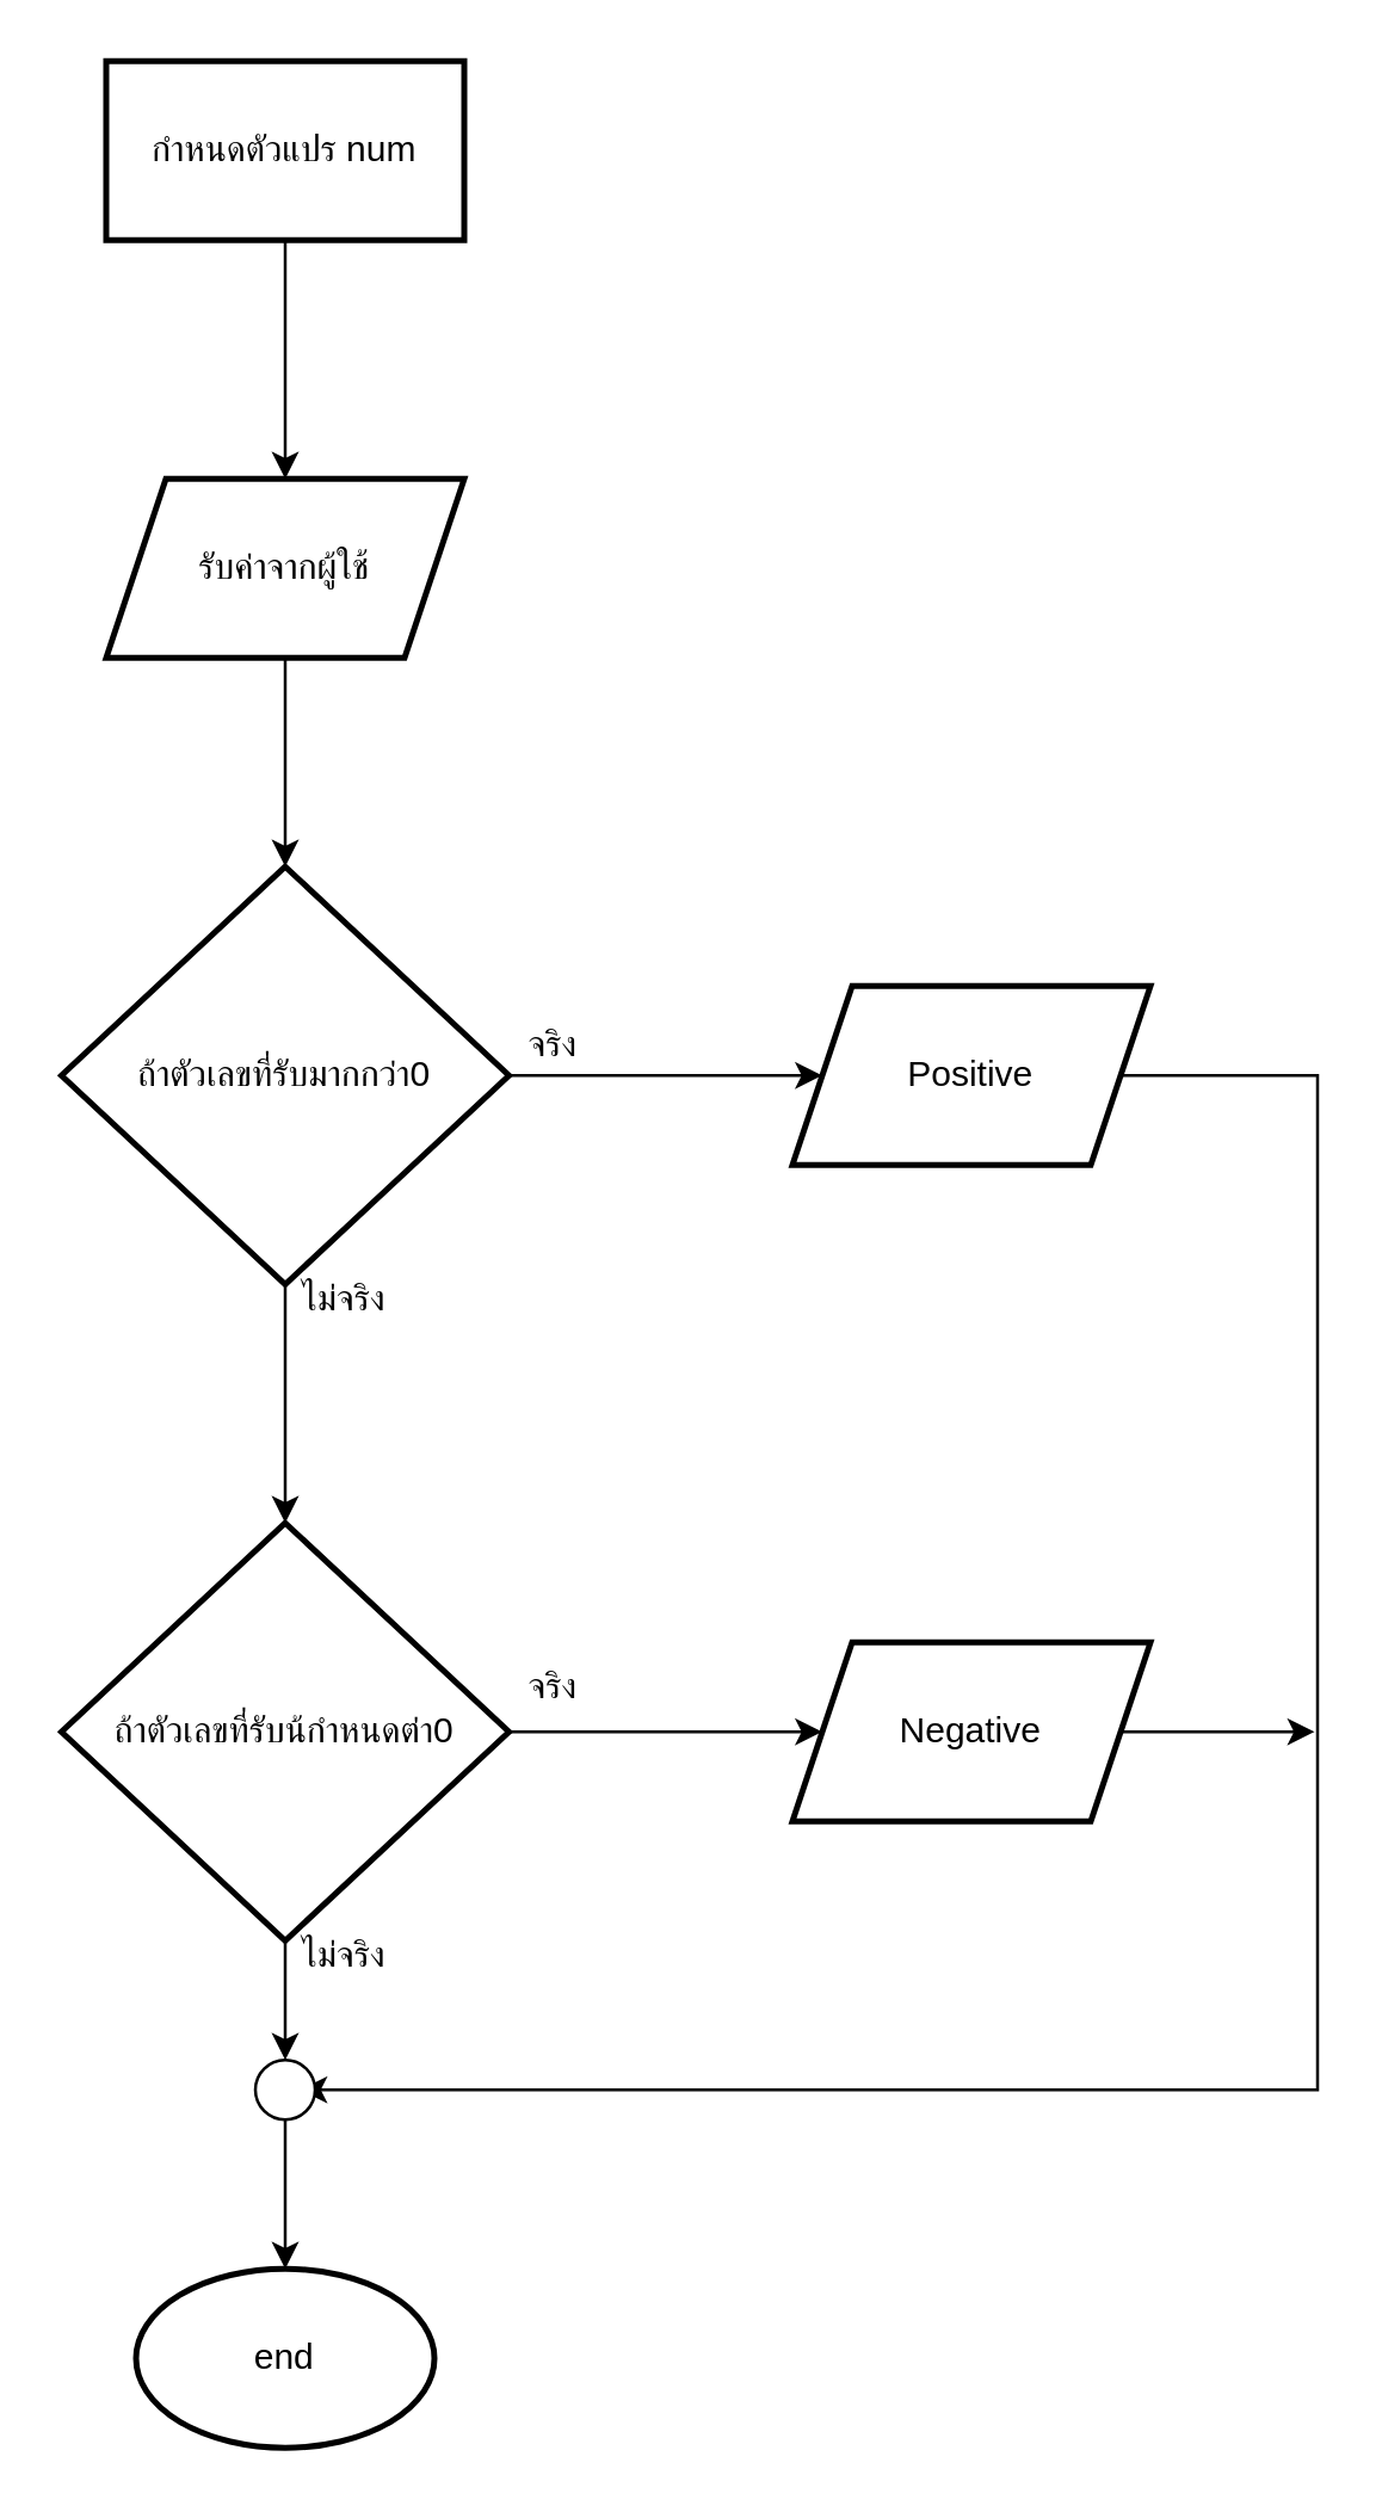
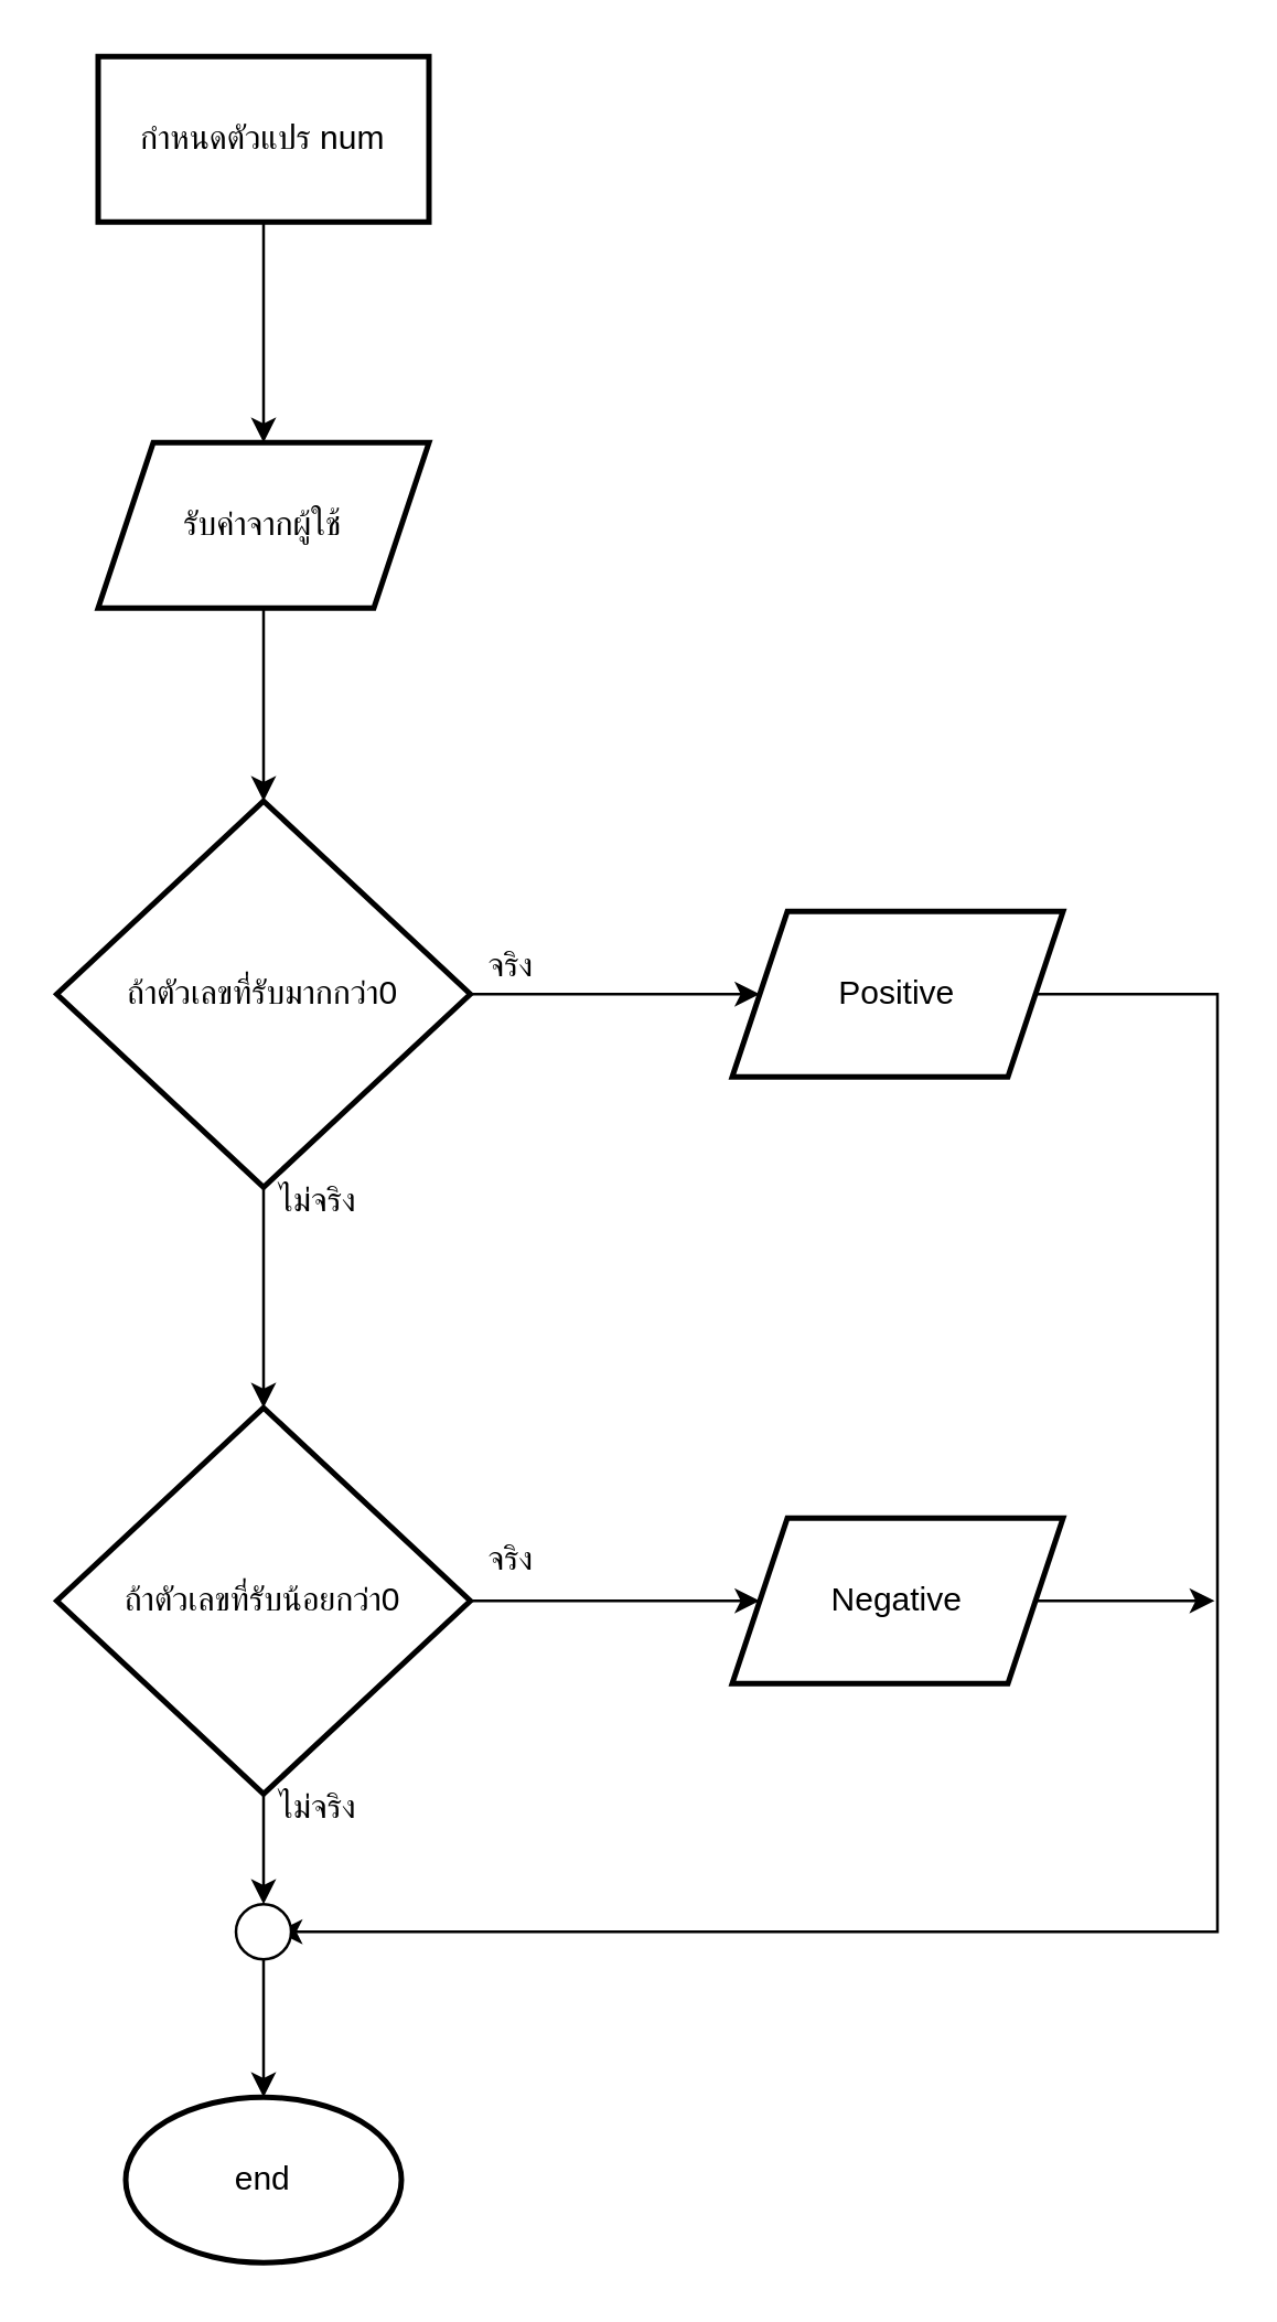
  <mxCell id="0" />
  <mxCell id="1" parent="0" />
  <mxCell id="2" value="" style="edgeStyle=orthogonalEdgeStyle;rounded=0;orthogonalLoop=1;jettySize=auto;html=1;" edge="1" parent="1" source="3" target="5"><mxGeometry relative="1" as="geometry" /></mxCell>
  <mxCell id="3" value="กำหนดตัวแปร num" style="whiteSpace=wrap;html=1;strokeWidth=2;" vertex="1" parent="1"><mxGeometry x="35" y="20" width="120" height="60" as="geometry" /></mxCell>
  <mxCell id="4" value="" style="edgeStyle=orthogonalEdgeStyle;rounded=0;orthogonalLoop=1;jettySize=auto;html=1;" edge="1" parent="1" source="5" target="8"><mxGeometry relative="1" as="geometry" /></mxCell>
  <mxCell id="5" value="รับค่าจากผู้ใช้" style="shape=parallelogram;perimeter=parallelogramPerimeter;whiteSpace=wrap;html=1;fixedSize=1;strokeWidth=2;" vertex="1" parent="1"><mxGeometry x="35" y="160" width="120" height="60" as="geometry" /></mxCell>
  <mxCell id="6" value="" style="edgeStyle=orthogonalEdgeStyle;rounded=0;orthogonalLoop=1;jettySize=auto;html=1;" edge="1" parent="1" source="8" target="10"><mxGeometry relative="1" as="geometry" /></mxCell>
  <mxCell id="7" value="" style="edgeStyle=orthogonalEdgeStyle;rounded=0;orthogonalLoop=1;jettySize=auto;html=1;" edge="1" parent="1" source="8" target="12"><mxGeometry relative="1" as="geometry" /></mxCell>
  <mxCell id="8" value="ถ้าตัวเลขที่รับมากกว่า0" style="rhombus;whiteSpace=wrap;html=1;strokeWidth=2;" vertex="1" parent="1"><mxGeometry x="20" y="290" width="150" height="140" as="geometry" /></mxCell>
  <mxCell id="9" style="edgeStyle=orthogonalEdgeStyle;rounded=0;orthogonalLoop=1;jettySize=auto;html=1;entryX=0.75;entryY=0.5;entryDx=0;entryDy=0;entryPerimeter=0;" edge="1" parent="1" source="10" target="20"><mxGeometry relative="1" as="geometry"><mxPoint x="110" y="700" as="targetPoint" /><Array as="points"><mxPoint x="441" y="360" /><mxPoint x="441" y="700" /></Array></mxGeometry></mxCell>
  <mxCell id="10" value="Positive" style="shape=parallelogram;perimeter=parallelogramPerimeter;whiteSpace=wrap;html=1;fixedSize=1;strokeWidth=2;" vertex="1" parent="1"><mxGeometry x="265" y="330" width="120" height="60" as="geometry" /></mxCell>
  <mxCell id="11" value="" style="edgeStyle=orthogonalEdgeStyle;rounded=0;orthogonalLoop=1;jettySize=auto;html=1;" edge="1" parent="1" source="12" target="14"><mxGeometry relative="1" as="geometry" /></mxCell>
- <mxCell id="12" value="ถ้าตัวเลขที่รับน้กำหนดต่า0" style="rhombus;whiteSpace=wrap;html=1;strokeWidth=2;" vertex="1" parent="1"><mxGeometry x="20" y="510" width="150" height="140" as="geometry" /></mxCell>
+ <mxCell id="12" value="ถ้าตัวเลขที่รับน้อยกว่า0" style="rhombus;whiteSpace=wrap;html=1;strokeWidth=2;" vertex="1" parent="1"><mxGeometry x="20" y="510" width="150" height="140" as="geometry" /></mxCell>
  <mxCell id="13" style="edgeStyle=orthogonalEdgeStyle;rounded=0;orthogonalLoop=1;jettySize=auto;html=1;" edge="1" parent="1" source="14"><mxGeometry relative="1" as="geometry"><mxPoint x="440" y="580" as="targetPoint" /></mxGeometry></mxCell>
  <mxCell id="14" value="Negative" style="shape=parallelogram;perimeter=parallelogramPerimeter;whiteSpace=wrap;html=1;fixedSize=1;strokeWidth=2;" vertex="1" parent="1"><mxGeometry x="265" y="550" width="120" height="60" as="geometry" /></mxCell>
  <mxCell id="15" value="end" style="strokeWidth=2;html=1;shape=mxgraph.flowchart.start_1;whiteSpace=wrap;" vertex="1" parent="1"><mxGeometry x="45" y="760" width="100" height="60" as="geometry" /></mxCell>
  <mxCell id="16" value="จริง" style="text;html=1;align=center;verticalAlign=middle;whiteSpace=wrap;rounded=0;" vertex="1" parent="1"><mxGeometry x="155" y="335" width="60" height="30" as="geometry" /></mxCell>
  <mxCell id="17" value="จริง" style="text;html=1;align=center;verticalAlign=middle;whiteSpace=wrap;rounded=0;" vertex="1" parent="1"><mxGeometry x="155" y="550" width="60" height="30" as="geometry" /></mxCell>
  <mxCell id="18" value="ไม่จริง" style="text;html=1;align=center;verticalAlign=middle;whiteSpace=wrap;rounded=0;" vertex="1" parent="1"><mxGeometry x="85" y="420" width="60" height="30" as="geometry" /></mxCell>
  <mxCell id="19" value="ไม่จริง" style="text;html=1;align=center;verticalAlign=middle;whiteSpace=wrap;rounded=0;" vertex="1" parent="1"><mxGeometry x="85" y="640" width="60" height="30" as="geometry" /></mxCell>
  <mxCell id="20" value="" style="verticalLabelPosition=bottom;verticalAlign=top;html=1;shape=mxgraph.flowchart.on-page_reference;" vertex="1" parent="1"><mxGeometry x="85" y="690" width="20" height="20" as="geometry" /></mxCell>
  <mxCell id="21" style="edgeStyle=orthogonalEdgeStyle;rounded=0;orthogonalLoop=1;jettySize=auto;html=1;entryX=0.5;entryY=0;entryDx=0;entryDy=0;entryPerimeter=0;" edge="1" parent="1" source="12" target="20"><mxGeometry relative="1" as="geometry" /></mxCell>
  <mxCell id="22" style="edgeStyle=orthogonalEdgeStyle;rounded=0;orthogonalLoop=1;jettySize=auto;html=1;entryX=0.5;entryY=0;entryDx=0;entryDy=0;entryPerimeter=0;" edge="1" parent="1" source="20" target="15"><mxGeometry relative="1" as="geometry" /></mxCell>
